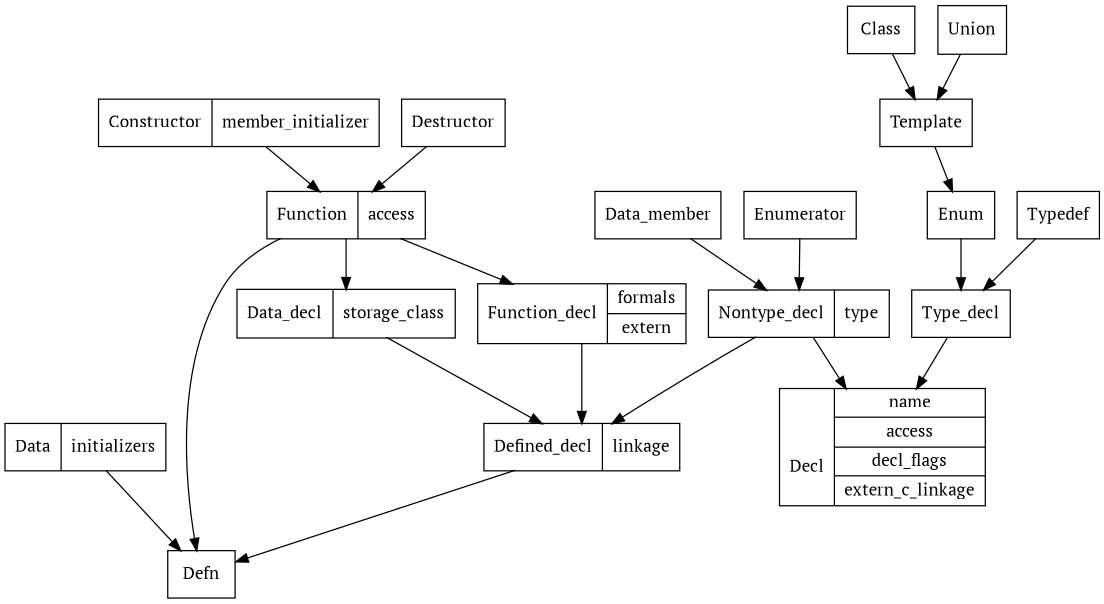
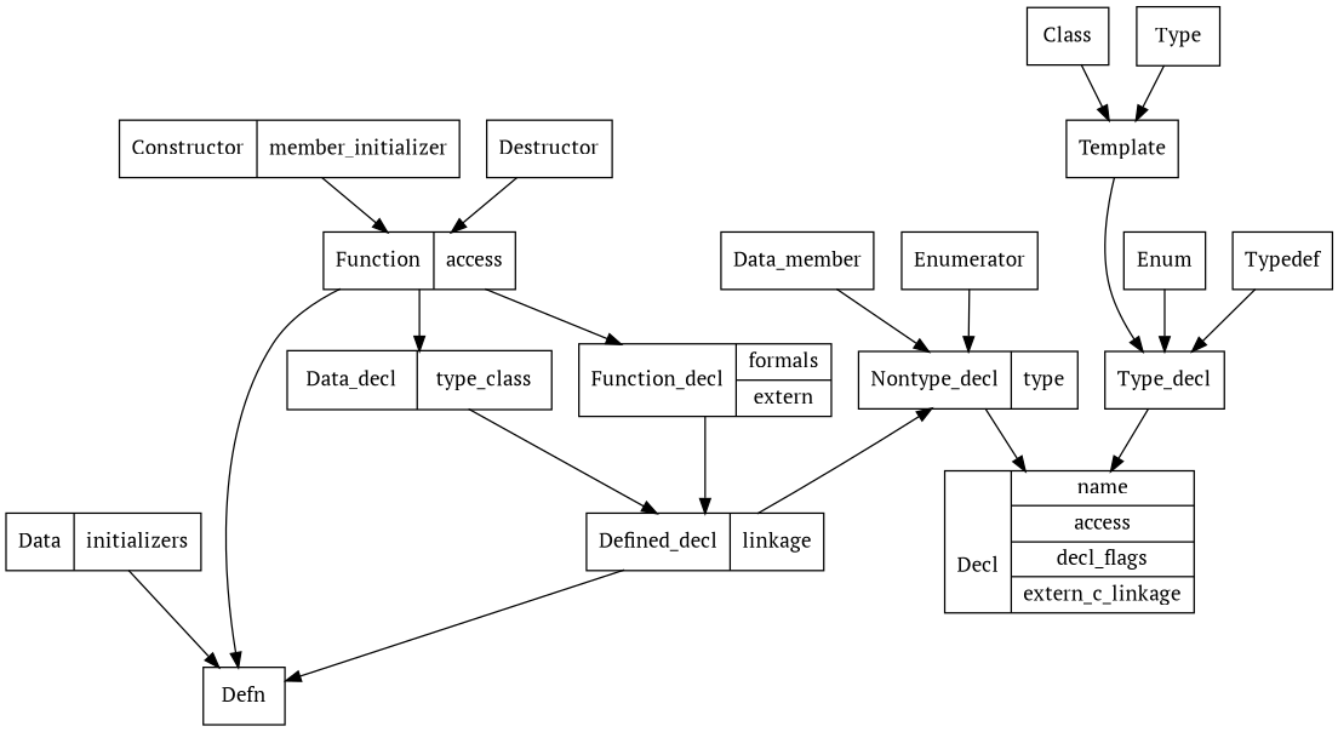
  digraph {
    fontname="PT Serif"
    node [fontname="PT Serif" shape=record]
    edge [fontname="PT Serif"]
    n1 [height=1.2917 label="\n\nDecl|{name|access|decl_flags|extern_c_linkage}" width=2.1111]
    n2 [height=0.51389 label="Nontype_decl|{type}" width=1.8333]
    n3 [height=0.51389 label="Defined_decl|{linkage}" width=2.0139]
    Defn [height=0.51389 width=0.75]
-   n5 [height=0.51389 label="Data_decl|{storage_class}" width=2.2222]
+   n5 [height=0.51389 label="Data_decl|{type_class}" width=2.2222]
    n6 [height=0.65278 label="Function_decl|{formals|extern}" width=2.125]
    n7 [height=0.51389 label="Data|{initializers}" width=1.5278]
    n8 [height=0.51389 label="Function|{access}" width=1.5139]
    n9 [height=0.51389 label="Constructor|{member_initializer}" width=2.8611]
    n10 [height=0.51389 label=Template width=1.0139]
    Type_decl [height=0.51389 width=1.0278]
    Class [height=0.51389 width=0.75]
-   Union [height=0.51389 width=0.75]
+   Union [height=0.51389 width=0.75 label=Type]
    Data_member [height=0.51389 width=1.3194]
    Enum [height=0.51389 width=0.75]
    Enumerator [height=0.51389 width=1.125]
    Destructor [height=0.51389 width=1.0278]
    Typedef [height=0.51389 width=0.86111]
    n2 -> n1
-   n2 -> n3
+   n3 -> n2
    n3 -> Defn
    n5 -> n3
    n6 -> n3
    n7 -> Defn
    n8 -> Defn
    n8 -> n5
    n8 -> n6
    n9 -> n8
-   n10 -> Enum
+   n10 -> Type_decl
    Type_decl -> n1
    Class -> n10
    Union -> n10
    Data_member -> n2
    Enum -> Type_decl
    Enumerator -> n2
    Destructor -> n8
    Typedef -> Type_decl
  }
